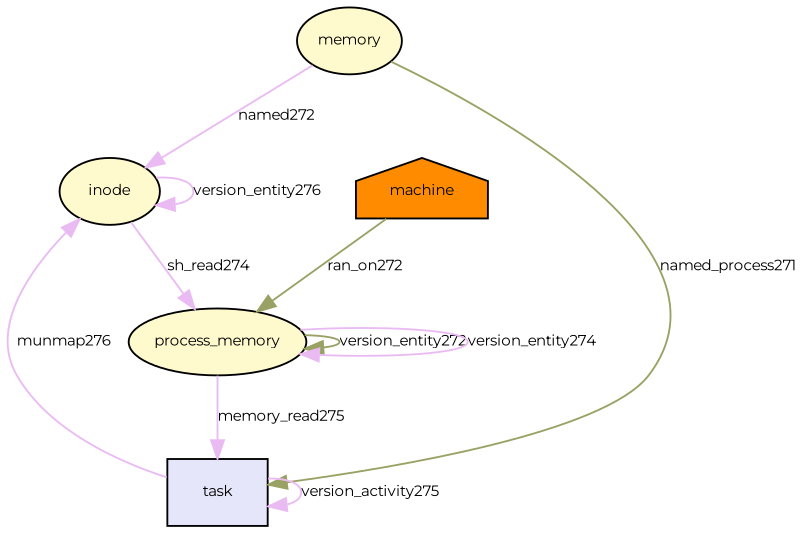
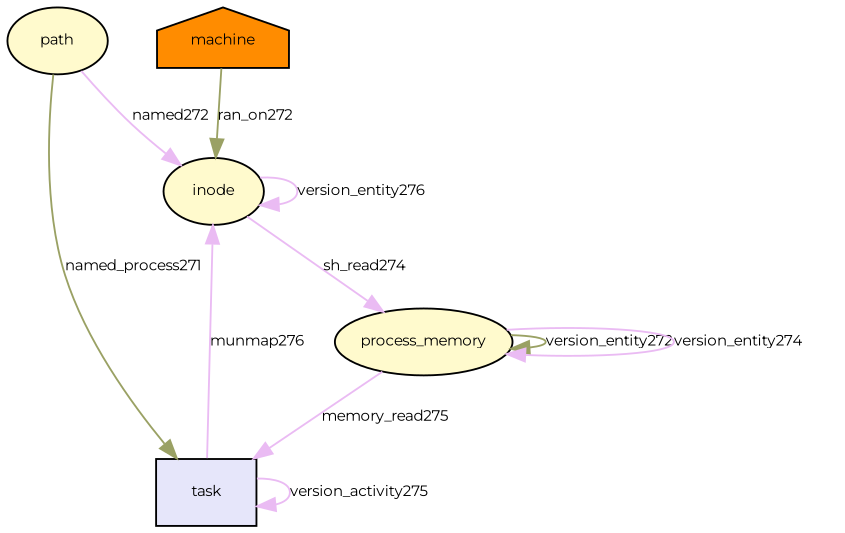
  digraph {
    fontname=Montserrat
    node [fillcolor="#fffacd" fontname=Montserrat fontsize=8 shape=ellipse style=filled]
    edge [color="#eabbf3" fontname=Montserrat fontsize=8]
-   n1 [label=memory]
+   n1 [label=path]
    n2 [label=inode]
    n3 [fillcolor="#e6e6fa" label=task shape=rectangle]
    n4 [label=process_memory]
    n5 [fillcolor="#ff8c00" label=machine shape=house]
    n1 -> n2 [label=named272]
    n1 -> n3 [color="#9aa164" label=named_process271]
    n2 -> n2 [label=version_entity276]
    n2 -> n4 [label=sh_read274]
    n3 -> n2 [label=munmap276]
    n3 -> n3 [label=version_activity275]
    n4 -> n3 [label=memory_read275]
    n4 -> n4 [color="#9aa164" label=version_entity272]
    n4 -> n4 [label=version_entity274]
-   n5 -> n4 [color="#9aa164" label=ran_on272]
+   n5 -> n2 [color="#9aa164" label=ran_on272]
  }
